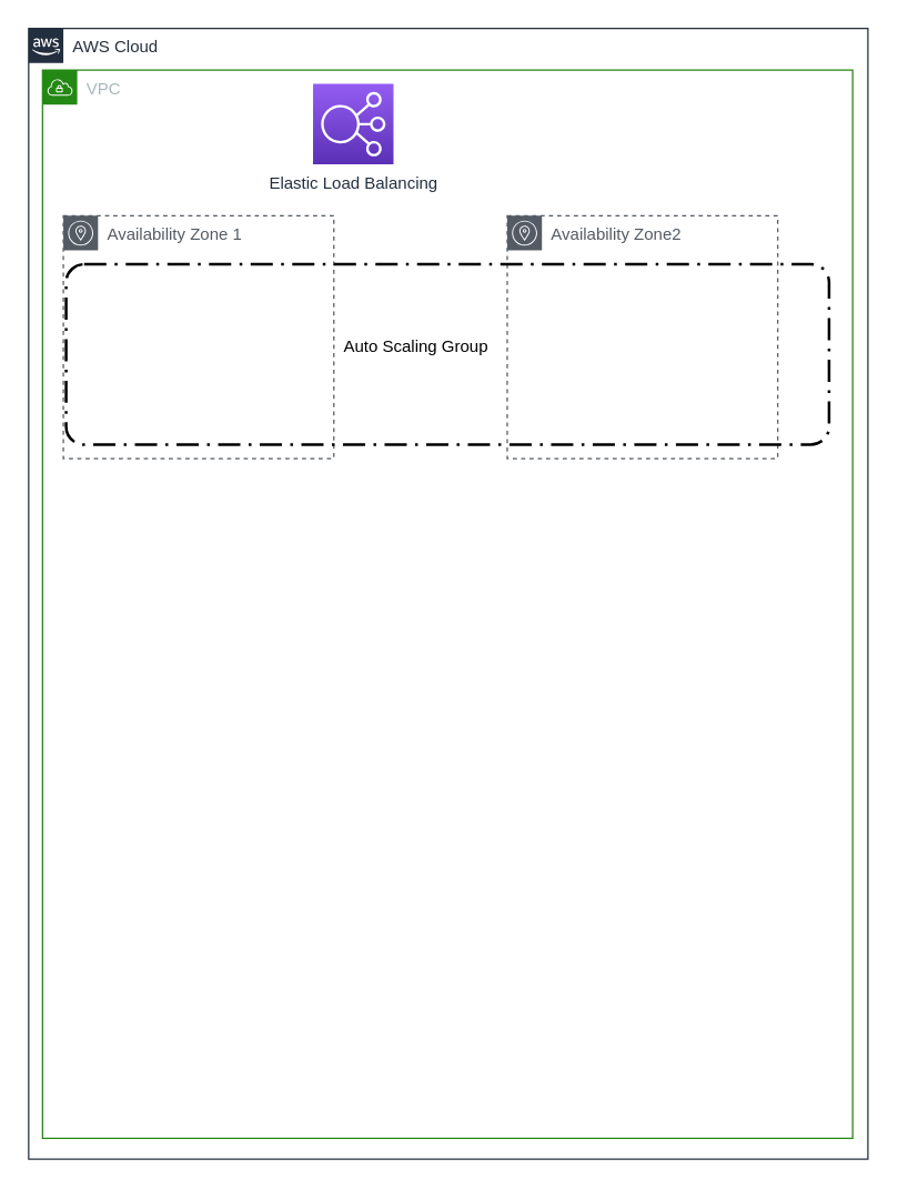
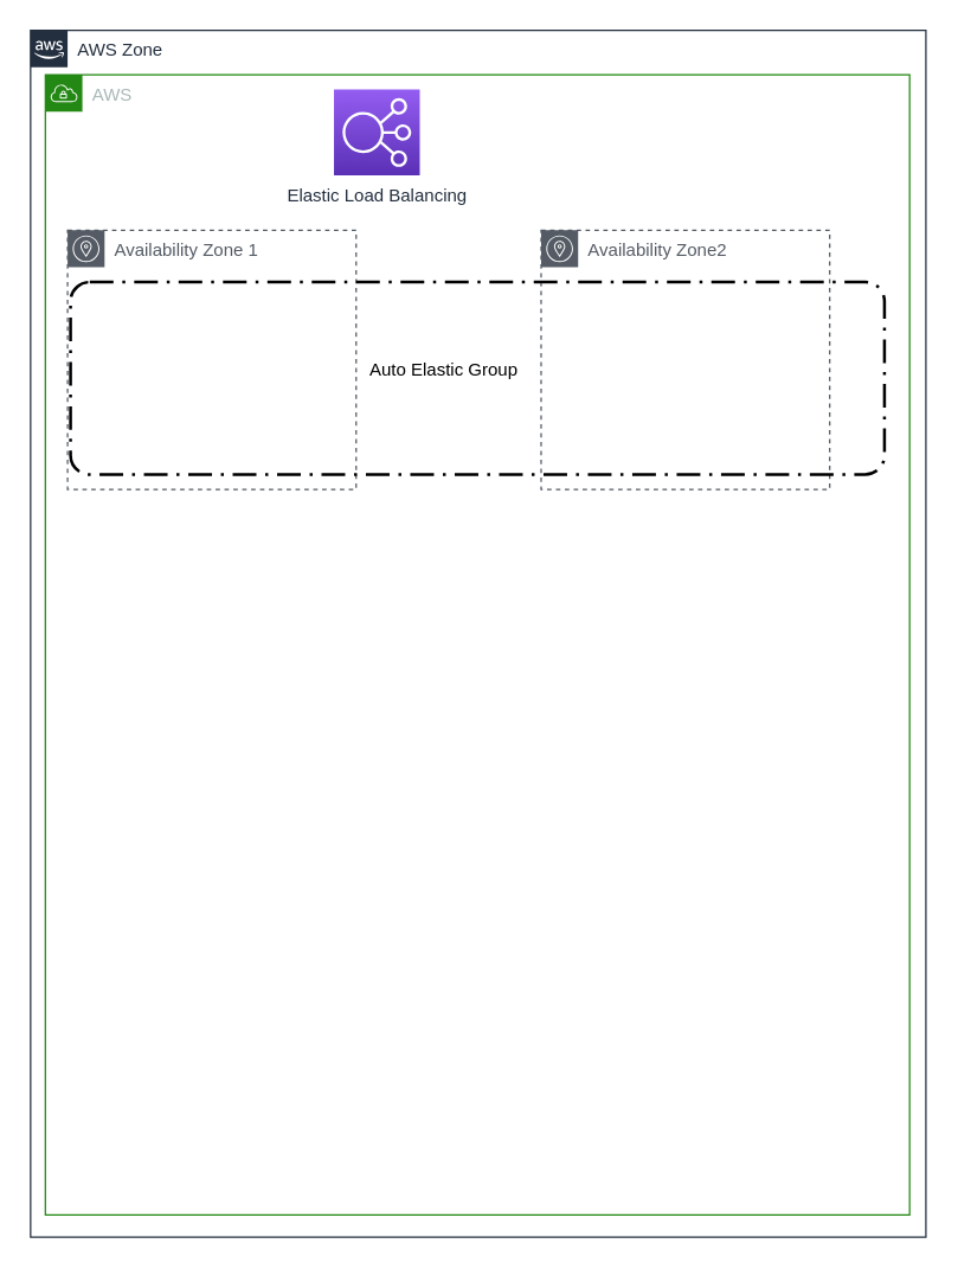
  <mxCell id="0" />
  <mxCell id="1" parent="0" />
- <mxCell id="2" value="AWS Cloud" style="points=[[0,0],[0.25,0],[0.5,0],[0.75,0],[1,0],[1,0.25],[1,0.5],[1,0.75],[1,1],[0.75,1],[0.5,1],[0.25,1],[0,1],[0,0.75],[0,0.5],[0,0.25]];outlineConnect=0;gradientColor=none;html=1;whiteSpace=wrap;fontSize=12;fontStyle=0;container=1;pointerEvents=0;collapsible=0;recursiveResize=0;shape=mxgraph.aws4.group;grIcon=mxgraph.aws4.group_aws_cloud_alt;strokeColor=#232F3E;fillColor=none;verticalAlign=top;align=left;spacingLeft=30;fontColor=#232F3E;dashed=0;" vertex="1" parent="1"><mxGeometry x="20" y="20" width="605" height="815" as="geometry" /></mxCell>
+ <mxCell id="2" value="AWS Zone" style="points=[[0,0],[0.25,0],[0.5,0],[0.75,0],[1,0],[1,0.25],[1,0.5],[1,0.75],[1,1],[0.75,1],[0.5,1],[0.25,1],[0,1],[0,0.75],[0,0.5],[0,0.25]];outlineConnect=0;gradientColor=none;html=1;whiteSpace=wrap;fontSize=12;fontStyle=0;container=1;pointerEvents=0;collapsible=0;recursiveResize=0;shape=mxgraph.aws4.group;grIcon=mxgraph.aws4.group_aws_cloud_alt;strokeColor=#232F3E;fillColor=none;verticalAlign=top;align=left;spacingLeft=30;fontColor=#232F3E;dashed=0;" vertex="1" parent="1"><mxGeometry x="20" y="20" width="605" height="815" as="geometry" /></mxCell>
  <mxCell id="3" value="Availability Zone 1" style="sketch=0;outlineConnect=0;gradientColor=none;html=1;whiteSpace=wrap;fontSize=12;fontStyle=0;shape=mxgraph.aws4.group;grIcon=mxgraph.aws4.group_availability_zone;strokeColor=#545B64;fillColor=none;verticalAlign=top;align=left;spacingLeft=30;fontColor=#545B64;dashed=1;" vertex="1" parent="2"><mxGeometry x="25" y="135" width="195" height="175" as="geometry" /></mxCell>
  <mxCell id="4" value="Availability Zone2" style="sketch=0;outlineConnect=0;gradientColor=none;html=1;whiteSpace=wrap;fontSize=12;fontStyle=0;shape=mxgraph.aws4.group;grIcon=mxgraph.aws4.group_availability_zone;strokeColor=#545B64;fillColor=none;verticalAlign=top;align=left;spacingLeft=30;fontColor=#545B64;dashed=1;" vertex="1" parent="2"><mxGeometry x="345" y="135" width="195" height="175" as="geometry" /></mxCell>
- <mxCell id="5" value="VPC" style="points=[[0,0],[0.25,0],[0.5,0],[0.75,0],[1,0],[1,0.25],[1,0.5],[1,0.75],[1,1],[0.75,1],[0.5,1],[0.25,1],[0,1],[0,0.75],[0,0.5],[0,0.25]];outlineConnect=0;gradientColor=none;html=1;whiteSpace=wrap;fontSize=12;fontStyle=0;container=1;pointerEvents=0;collapsible=0;recursiveResize=0;shape=mxgraph.aws4.group;grIcon=mxgraph.aws4.group_vpc;strokeColor=#248814;fillColor=none;verticalAlign=top;align=left;spacingLeft=30;fontColor=#AAB7B8;dashed=0;" vertex="1" parent="1"><mxGeometry x="30" y="50" width="584" height="770" as="geometry" /></mxCell>
+ <mxCell id="5" value="AWS" style="points=[[0,0],[0.25,0],[0.5,0],[0.75,0],[1,0],[1,0.25],[1,0.5],[1,0.75],[1,1],[0.75,1],[0.5,1],[0.25,1],[0,1],[0,0.75],[0,0.5],[0,0.25]];outlineConnect=0;gradientColor=none;html=1;whiteSpace=wrap;fontSize=12;fontStyle=0;container=1;pointerEvents=0;collapsible=0;recursiveResize=0;shape=mxgraph.aws4.group;grIcon=mxgraph.aws4.group_vpc;strokeColor=#248814;fillColor=none;verticalAlign=top;align=left;spacingLeft=30;fontColor=#AAB7B8;dashed=0;" vertex="1" parent="1"><mxGeometry x="30" y="50" width="584" height="770" as="geometry" /></mxCell>
  <mxCell id="6" value="Elastic Load Balancing" style="sketch=0;points=[[0,0,0],[0.25,0,0],[0.5,0,0],[0.75,0,0],[1,0,0],[0,1,0],[0.25,1,0],[0.5,1,0],[0.75,1,0],[1,1,0],[0,0.25,0],[0,0.5,0],[0,0.75,0],[1,0.25,0],[1,0.5,0],[1,0.75,0]];outlineConnect=0;fontColor=#232F3E;gradientColor=#945DF2;gradientDirection=north;fillColor=#5A30B5;strokeColor=#ffffff;dashed=0;verticalLabelPosition=bottom;verticalAlign=top;align=center;html=1;fontSize=12;fontStyle=0;aspect=fixed;shape=mxgraph.aws4.resourceIcon;resIcon=mxgraph.aws4.elastic_load_balancing;" vertex="1" parent="5"><mxGeometry x="195" y="10" width="58" height="58" as="geometry" /></mxCell>
  <mxCell id="7" value="" style="rounded=1;arcSize=10;dashed=1;fillColor=none;gradientColor=none;dashPattern=8 3 1 3;strokeWidth=2;" vertex="1" parent="5"><mxGeometry x="17" y="140" width="550" height="130" as="geometry" /></mxCell>
- <mxCell id="8" value="Auto Scaling Group" style="text;html=1;align=center;verticalAlign=middle;resizable=0;points=[];autosize=1;strokeColor=none;fillColor=none;" vertex="1" parent="5"><mxGeometry x="209" y="190" width="120" height="20" as="geometry" /></mxCell>
+ <mxCell id="8" value="Auto Elastic Group" style="text;html=1;align=center;verticalAlign=middle;resizable=0;points=[];autosize=1;strokeColor=none;fillColor=none;" vertex="1" parent="5"><mxGeometry x="209" y="190" width="120" height="20" as="geometry" /></mxCell>
